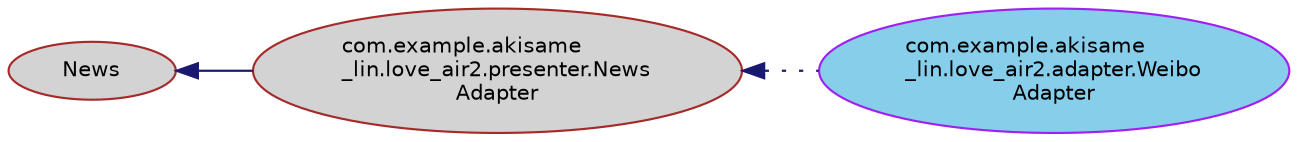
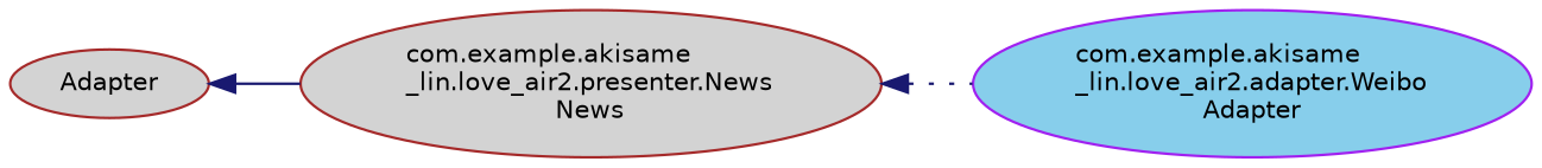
  digraph {
    rankdir=LR
    node [color=brown fillcolor=lightgrey fontname=Helvetica fontsize=10 shape=ellipse style=filled]
    edge [color=midnightblue dir=back fontname=Helvetica fontsize=10 labelfontname=Helvetica labelfontsize=10]
-   n1 [height=0.2 label=News width=0.4]
-   n2 [height=0.2 label="com.example.akisame\l_lin.love_air2.presenter.News\lAdapter" width=0.4]
+   n1 [height=0.2 label=Adapter width=0.4]
+   n2 [height=0.2 label="com.example.akisame\l_lin.love_air2.presenter.News\lNews" width=0.4]
    n3 [color=purple fillcolor=skyblue height=0.2 label="com.example.akisame\l_lin.love_air2.adapter.Weibo\lAdapter" width=0.4]
    n1 -> n2 [style=solid]
    n2 -> n3 [style=dotted]
  }
